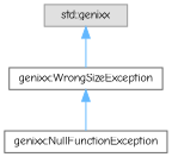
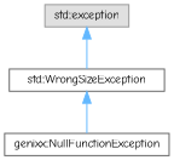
  digraph {
    fontname="Comic Neue"
    rankdir=TB
    node [color=grey40 fillcolor=white fontname="Comic Neue" fontsize=10 shape=box style=filled]
    edge [color=steelblue1 dir=back fontname="Comic Neue" fontsize=10 labelfontname=Helvetica labelfontsize=10 style=solid]
-   n1 [color=grey60 fillcolor="#E0E0E0" height=0.2 label="std::genixx" width=0.4]
-   n2 [height=0.2 label="genixx::WrongSizeException" width=0.4]
+   n1 [color=grey60 fillcolor="#E0E0E0" height=0.2 label="std::exception" width=0.4]
+   n2 [height=0.2 label="std::WrongSizeException" width=0.4]
    n3 [height=0.2 label="genixx::NullFunctionException" width=0.4]
    n1 -> n2
    n2 -> n3
  }
